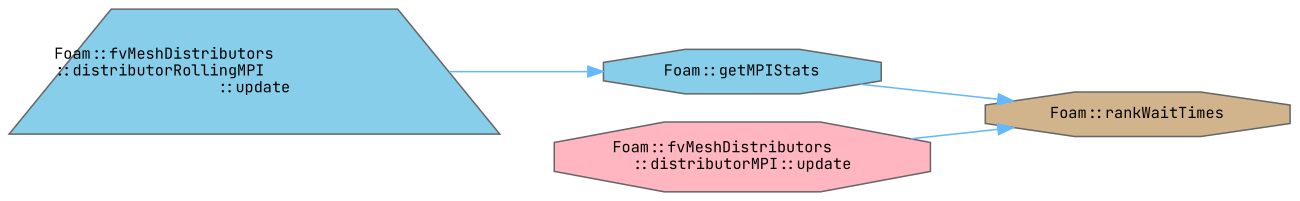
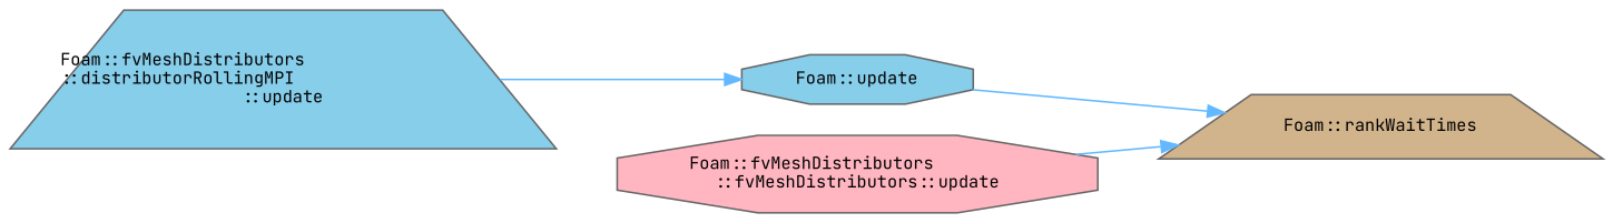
  digraph {
    fontname="JetBrains Mono"
    rankdir=RL
    node [color=grey40 fillcolor=skyblue fontname="JetBrains Mono" fontsize=10 shape=trapezium style=filled]
    edge [color=steelblue1 dir=back fontname="JetBrains Mono" fontsize=10 labelfontname=Helvetica labelfontsize=10 style=solid]
-   n1 [color=gray40 fillcolor=tan fontcolor=black height=0.2 label="Foam::rankWaitTimes" shape=octagon width=0.4]
-   n2 [height=0.2 label="Foam::getMPIStats" shape=octagon width=0.4]
-   n3 [fillcolor=lightpink height=0.2 label="Foam::fvMeshDistributors\l::distributorMPI::update" shape=octagon width=0.4]
+   n1 [color=gray40 fillcolor=tan fontcolor=black height=0.2 label="Foam::rankWaitTimes" width=0.4]
+   n2 [height=0.2 label="Foam::update" shape=octagon width=0.4]
+   n3 [fillcolor=lightpink height=0.2 label="Foam::fvMeshDistributors\l::fvMeshDistributors::update" shape=octagon width=0.4]
    n4 [height=0.2 label="Foam::fvMeshDistributors\l::distributorRollingMPI\l::update" width=0.4]
    n1 -> n2
    n1 -> n3
    n2 -> n4
  }
